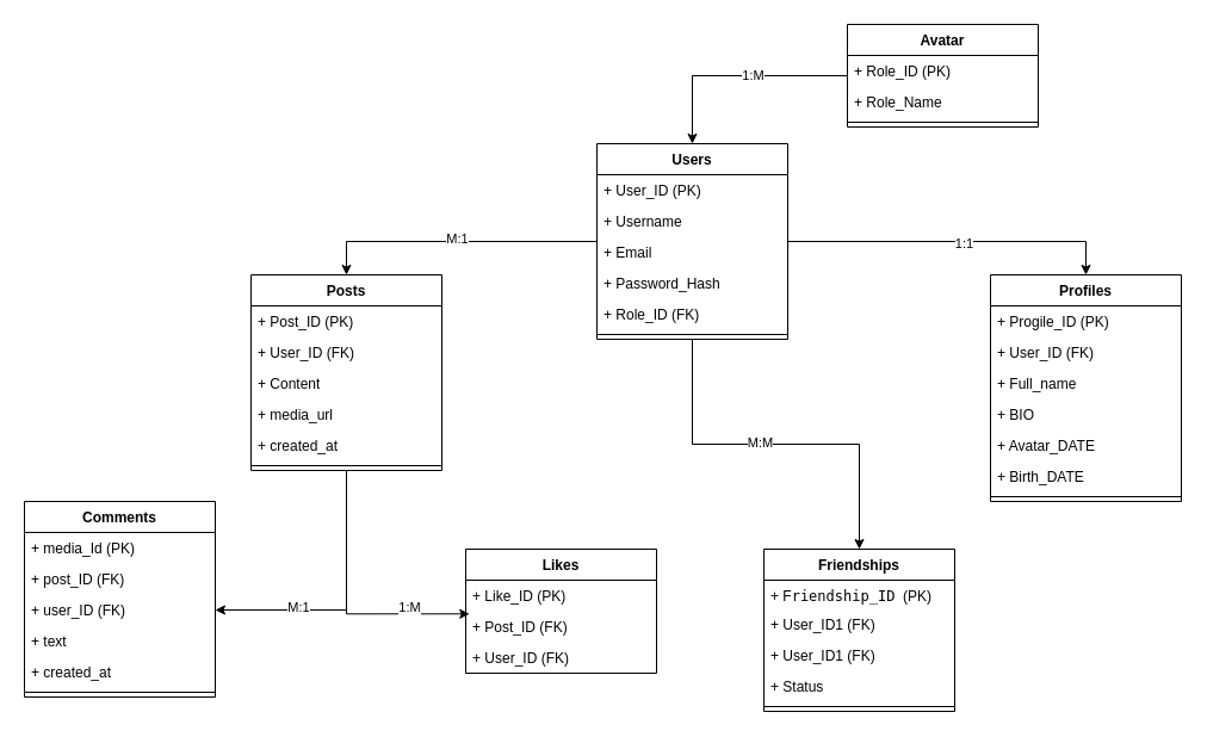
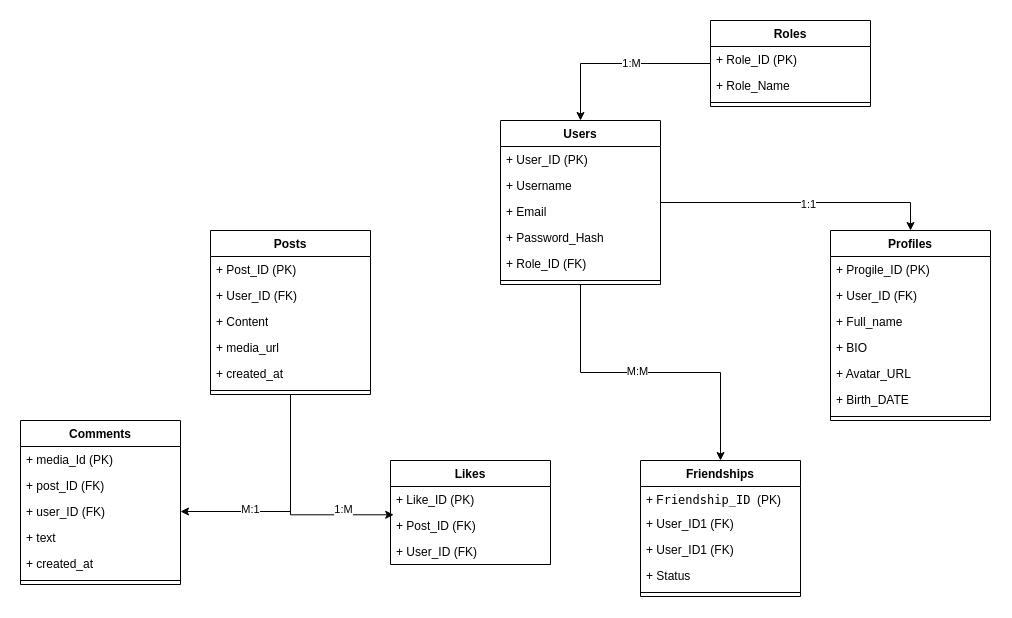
  <mxCell id="0" />
  <mxCell id="1" parent="0" />
  <mxCell id="2" style="edgeStyle=orthogonalEdgeStyle;rounded=0;orthogonalLoop=1;jettySize=auto;html=1;entryX=0.5;entryY=0;entryDx=0;entryDy=0;" edge="1" parent="1" source="8" target="40"><mxGeometry relative="1" as="geometry" /></mxCell>
  <mxCell id="3" value="1:1" style="edgeLabel;html=1;align=center;verticalAlign=middle;resizable=0;points=[];" vertex="1" connectable="0" parent="2"><mxGeometry x="0.064" y="-1" relative="1" as="geometry"><mxPoint x="-1" as="offset" /></mxGeometry></mxCell>
- <mxCell id="4" style="edgeStyle=orthogonalEdgeStyle;rounded=0;orthogonalLoop=1;jettySize=auto;html=1;entryX=0.5;entryY=0;entryDx=0;entryDy=0;" edge="1" parent="1" source="8" target="23"><mxGeometry relative="1" as="geometry" /></mxCell>
- <mxCell id="5" value="M:1" style="edgeLabel;html=1;align=center;verticalAlign=middle;resizable=0;points=[];" vertex="1" connectable="0" parent="4"><mxGeometry x="-0.006" y="-3" relative="1" as="geometry"><mxPoint as="offset" /></mxGeometry></mxCell>
  <mxCell id="6" style="edgeStyle=orthogonalEdgeStyle;rounded=0;orthogonalLoop=1;jettySize=auto;html=1;entryX=0.5;entryY=0;entryDx=0;entryDy=0;" edge="1" parent="1" source="8" target="34"><mxGeometry relative="1" as="geometry" /></mxCell>
  <mxCell id="7" value="M:M" style="edgeLabel;html=1;align=center;verticalAlign=middle;resizable=0;points=[];" vertex="1" connectable="0" parent="6"><mxGeometry x="-0.089" y="2" relative="1" as="geometry"><mxPoint as="offset" /></mxGeometry></mxCell>
  <mxCell id="8" value="Users" style="swimlane;fontStyle=1;align=center;verticalAlign=top;childLayout=stackLayout;horizontal=1;startSize=26;horizontalStack=0;resizeParent=1;resizeParentMax=0;resizeLast=0;collapsible=1;marginBottom=0;whiteSpace=wrap;html=1;" vertex="1" parent="1"><mxGeometry x="500" y="120" width="160" height="164" as="geometry" /></mxCell>
  <mxCell id="9" value="+&amp;nbsp;User_ID (PK)" style="text;strokeColor=none;fillColor=none;align=left;verticalAlign=top;spacingLeft=4;spacingRight=4;overflow=hidden;rotatable=0;points=[[0,0.5],[1,0.5]];portConstraint=eastwest;whiteSpace=wrap;html=1;" vertex="1" parent="8"><mxGeometry y="26" width="160" height="26" as="geometry" /></mxCell>
  <mxCell id="10" value="+ Username" style="text;strokeColor=none;fillColor=none;align=left;verticalAlign=top;spacingLeft=4;spacingRight=4;overflow=hidden;rotatable=0;points=[[0,0.5],[1,0.5]];portConstraint=eastwest;whiteSpace=wrap;html=1;" vertex="1" parent="8"><mxGeometry y="52" width="160" height="26" as="geometry" /></mxCell>
  <mxCell id="11" value="+&amp;nbsp;Email&lt;div&gt;&lt;br&gt;&lt;/div&gt;" style="text;strokeColor=none;fillColor=none;align=left;verticalAlign=top;spacingLeft=4;spacingRight=4;overflow=hidden;rotatable=0;points=[[0,0.5],[1,0.5]];portConstraint=eastwest;whiteSpace=wrap;html=1;" vertex="1" parent="8"><mxGeometry y="78" width="160" height="26" as="geometry" /></mxCell>
  <mxCell id="12" value="+&amp;nbsp;Password_Hash" style="text;strokeColor=none;fillColor=none;align=left;verticalAlign=top;spacingLeft=4;spacingRight=4;overflow=hidden;rotatable=0;points=[[0,0.5],[1,0.5]];portConstraint=eastwest;whiteSpace=wrap;html=1;" vertex="1" parent="8"><mxGeometry y="104" width="160" height="26" as="geometry" /></mxCell>
  <mxCell id="13" value="+&amp;nbsp;Role_ID (FK)" style="text;strokeColor=none;fillColor=none;align=left;verticalAlign=top;spacingLeft=4;spacingRight=4;overflow=hidden;rotatable=0;points=[[0,0.5],[1,0.5]];portConstraint=eastwest;whiteSpace=wrap;html=1;" vertex="1" parent="8"><mxGeometry y="130" width="160" height="26" as="geometry" /></mxCell>
  <mxCell id="14" value="" style="line;strokeWidth=1;fillColor=none;align=left;verticalAlign=middle;spacingTop=-1;spacingLeft=3;spacingRight=3;rotatable=0;labelPosition=right;points=[];portConstraint=eastwest;strokeColor=inherit;" vertex="1" parent="8"><mxGeometry y="156" width="160" height="8" as="geometry" /></mxCell>
  <mxCell id="15" style="edgeStyle=orthogonalEdgeStyle;rounded=0;orthogonalLoop=1;jettySize=auto;html=1;entryX=0.5;entryY=0;entryDx=0;entryDy=0;" edge="1" parent="1" source="17" target="8"><mxGeometry relative="1" as="geometry" /></mxCell>
  <mxCell id="16" value="1:M" style="edgeLabel;html=1;align=center;verticalAlign=middle;resizable=0;points=[];" vertex="1" connectable="0" parent="15"><mxGeometry x="-0.147" y="-1" relative="1" as="geometry"><mxPoint as="offset" /></mxGeometry></mxCell>
- <mxCell id="17" value="Avatar" style="swimlane;fontStyle=1;align=center;verticalAlign=top;childLayout=stackLayout;horizontal=1;startSize=26;horizontalStack=0;resizeParent=1;resizeParentMax=0;resizeLast=0;collapsible=1;marginBottom=0;whiteSpace=wrap;html=1;" vertex="1" parent="1"><mxGeometry x="710" y="20" width="160" height="86" as="geometry" /></mxCell>
+ <mxCell id="17" value="Roles" style="swimlane;fontStyle=1;align=center;verticalAlign=top;childLayout=stackLayout;horizontal=1;startSize=26;horizontalStack=0;resizeParent=1;resizeParentMax=0;resizeLast=0;collapsible=1;marginBottom=0;whiteSpace=wrap;html=1;" vertex="1" parent="1"><mxGeometry x="710" y="20" width="160" height="86" as="geometry" /></mxCell>
  <mxCell id="18" value="+&amp;nbsp;Role_ID (PK)" style="text;strokeColor=none;fillColor=none;align=left;verticalAlign=top;spacingLeft=4;spacingRight=4;overflow=hidden;rotatable=0;points=[[0,0.5],[1,0.5]];portConstraint=eastwest;whiteSpace=wrap;html=1;" vertex="1" parent="17"><mxGeometry y="26" width="160" height="26" as="geometry" /></mxCell>
  <mxCell id="19" value="+&amp;nbsp;Role_Name" style="text;strokeColor=none;fillColor=none;align=left;verticalAlign=top;spacingLeft=4;spacingRight=4;overflow=hidden;rotatable=0;points=[[0,0.5],[1,0.5]];portConstraint=eastwest;whiteSpace=wrap;html=1;" vertex="1" parent="17"><mxGeometry y="52" width="160" height="26" as="geometry" /></mxCell>
  <mxCell id="20" value="" style="line;strokeWidth=1;fillColor=none;align=left;verticalAlign=middle;spacingTop=-1;spacingLeft=3;spacingRight=3;rotatable=0;labelPosition=right;points=[];portConstraint=eastwest;strokeColor=inherit;" vertex="1" parent="17"><mxGeometry y="78" width="160" height="8" as="geometry" /></mxCell>
  <mxCell id="21" style="edgeStyle=orthogonalEdgeStyle;rounded=0;orthogonalLoop=1;jettySize=auto;html=1;entryX=1;entryY=0.5;entryDx=0;entryDy=0;" edge="1" parent="1" source="23" target="51"><mxGeometry relative="1" as="geometry" /></mxCell>
  <mxCell id="22" value="M:1" style="edgeLabel;html=1;align=center;verticalAlign=middle;resizable=0;points=[];" vertex="1" connectable="0" parent="21"><mxGeometry x="0.393" y="-3" relative="1" as="geometry"><mxPoint as="offset" /></mxGeometry></mxCell>
  <mxCell id="23" value="&lt;strong data-end=&quot;1202&quot; data-start=&quot;1193&quot;&gt;Posts&lt;/strong&gt;" style="swimlane;fontStyle=1;align=center;verticalAlign=top;childLayout=stackLayout;horizontal=1;startSize=26;horizontalStack=0;resizeParent=1;resizeParentMax=0;resizeLast=0;collapsible=1;marginBottom=0;whiteSpace=wrap;html=1;" vertex="1" parent="1"><mxGeometry x="210" y="230" width="160" height="164" as="geometry" /></mxCell>
  <mxCell id="24" value="+&amp;nbsp;Post_ID (PK)" style="text;strokeColor=none;fillColor=none;align=left;verticalAlign=top;spacingLeft=4;spacingRight=4;overflow=hidden;rotatable=0;points=[[0,0.5],[1,0.5]];portConstraint=eastwest;whiteSpace=wrap;html=1;" vertex="1" parent="23"><mxGeometry y="26" width="160" height="26" as="geometry" /></mxCell>
  <mxCell id="25" value="+&amp;nbsp;User_ID (FK)" style="text;strokeColor=none;fillColor=none;align=left;verticalAlign=top;spacingLeft=4;spacingRight=4;overflow=hidden;rotatable=0;points=[[0,0.5],[1,0.5]];portConstraint=eastwest;whiteSpace=wrap;html=1;" vertex="1" parent="23"><mxGeometry y="52" width="160" height="26" as="geometry" /></mxCell>
  <mxCell id="26" value="+&amp;nbsp;Content" style="text;strokeColor=none;fillColor=none;align=left;verticalAlign=top;spacingLeft=4;spacingRight=4;overflow=hidden;rotatable=0;points=[[0,0.5],[1,0.5]];portConstraint=eastwest;whiteSpace=wrap;html=1;" vertex="1" parent="23"><mxGeometry y="78" width="160" height="26" as="geometry" /></mxCell>
  <mxCell id="27" value="+ media_url" style="text;strokeColor=none;fillColor=none;align=left;verticalAlign=top;spacingLeft=4;spacingRight=4;overflow=hidden;rotatable=0;points=[[0,0.5],[1,0.5]];portConstraint=eastwest;whiteSpace=wrap;html=1;" vertex="1" parent="23"><mxGeometry y="104" width="160" height="26" as="geometry" /></mxCell>
  <mxCell id="28" value="+ created_at" style="text;strokeColor=none;fillColor=none;align=left;verticalAlign=top;spacingLeft=4;spacingRight=4;overflow=hidden;rotatable=0;points=[[0,0.5],[1,0.5]];portConstraint=eastwest;whiteSpace=wrap;html=1;" vertex="1" parent="23"><mxGeometry y="130" width="160" height="26" as="geometry" /></mxCell>
  <mxCell id="29" value="" style="line;strokeWidth=1;fillColor=none;align=left;verticalAlign=middle;spacingTop=-1;spacingLeft=3;spacingRight=3;rotatable=0;labelPosition=right;points=[];portConstraint=eastwest;strokeColor=inherit;" vertex="1" parent="23"><mxGeometry y="156" width="160" height="8" as="geometry" /></mxCell>
  <mxCell id="30" value="Likes" style="swimlane;fontStyle=1;align=center;verticalAlign=top;childLayout=stackLayout;horizontal=1;startSize=26;horizontalStack=0;resizeParent=1;resizeParentMax=0;resizeLast=0;collapsible=1;marginBottom=0;whiteSpace=wrap;html=1;" vertex="1" parent="1"><mxGeometry x="390" y="460" width="160" height="104" as="geometry" /></mxCell>
  <mxCell id="31" value="+&amp;nbsp;Like_ID (PK)" style="text;strokeColor=none;fillColor=none;align=left;verticalAlign=top;spacingLeft=4;spacingRight=4;overflow=hidden;rotatable=0;points=[[0,0.5],[1,0.5]];portConstraint=eastwest;whiteSpace=wrap;html=1;" vertex="1" parent="30"><mxGeometry y="26" width="160" height="26" as="geometry" /></mxCell>
  <mxCell id="32" value="+&amp;nbsp;Post_ID (FK)" style="text;strokeColor=none;fillColor=none;align=left;verticalAlign=top;spacingLeft=4;spacingRight=4;overflow=hidden;rotatable=0;points=[[0,0.5],[1,0.5]];portConstraint=eastwest;whiteSpace=wrap;html=1;" vertex="1" parent="30"><mxGeometry y="52" width="160" height="26" as="geometry" /></mxCell>
  <mxCell id="33" value="+&amp;nbsp;User_ID (FK)" style="text;strokeColor=none;fillColor=none;align=left;verticalAlign=top;spacingLeft=4;spacingRight=4;overflow=hidden;rotatable=0;points=[[0,0.5],[1,0.5]];portConstraint=eastwest;whiteSpace=wrap;html=1;" vertex="1" parent="30"><mxGeometry y="78" width="160" height="26" as="geometry" /></mxCell>
  <mxCell id="34" value="&lt;strong data-end=&quot;934&quot; data-start=&quot;919&quot;&gt;Friendships&lt;/strong&gt;" style="swimlane;fontStyle=1;align=center;verticalAlign=top;childLayout=stackLayout;horizontal=1;startSize=26;horizontalStack=0;resizeParent=1;resizeParentMax=0;resizeLast=0;collapsible=1;marginBottom=0;whiteSpace=wrap;html=1;" vertex="1" parent="1"><mxGeometry x="640" y="460" width="160" height="136" as="geometry" /></mxCell>
  <mxCell id="35" value="+ F&lt;code data-end=&quot;966&quot; data-start=&quot;951&quot;&gt;riendship_ID&lt;/code&gt;&amp;nbsp;&amp;nbsp;(PK)" style="text;strokeColor=none;fillColor=none;align=left;verticalAlign=top;spacingLeft=4;spacingRight=4;overflow=hidden;rotatable=0;points=[[0,0.5],[1,0.5]];portConstraint=eastwest;whiteSpace=wrap;html=1;" vertex="1" parent="34"><mxGeometry y="26" width="160" height="24" as="geometry" /></mxCell>
  <mxCell id="36" value="+&amp;nbsp;User_ID1 (FK)" style="text;strokeColor=none;fillColor=none;align=left;verticalAlign=top;spacingLeft=4;spacingRight=4;overflow=hidden;rotatable=0;points=[[0,0.5],[1,0.5]];portConstraint=eastwest;whiteSpace=wrap;html=1;" vertex="1" parent="34"><mxGeometry y="50" width="160" height="26" as="geometry" /></mxCell>
  <mxCell id="37" value="+&amp;nbsp;User_ID1 (FK)" style="text;strokeColor=none;fillColor=none;align=left;verticalAlign=top;spacingLeft=4;spacingRight=4;overflow=hidden;rotatable=0;points=[[0,0.5],[1,0.5]];portConstraint=eastwest;whiteSpace=wrap;html=1;" vertex="1" parent="34"><mxGeometry y="76" width="160" height="26" as="geometry" /></mxCell>
  <mxCell id="38" value="+ Status" style="text;strokeColor=none;fillColor=none;align=left;verticalAlign=top;spacingLeft=4;spacingRight=4;overflow=hidden;rotatable=0;points=[[0,0.5],[1,0.5]];portConstraint=eastwest;whiteSpace=wrap;html=1;" vertex="1" parent="34"><mxGeometry y="102" width="160" height="26" as="geometry" /></mxCell>
  <mxCell id="39" value="" style="line;strokeWidth=1;fillColor=none;align=left;verticalAlign=middle;spacingTop=-1;spacingLeft=3;spacingRight=3;rotatable=0;labelPosition=right;points=[];portConstraint=eastwest;strokeColor=inherit;" vertex="1" parent="34"><mxGeometry y="128" width="160" height="8" as="geometry" /></mxCell>
  <mxCell id="40" value="&lt;strong data-end=&quot;599&quot; data-start=&quot;587&quot;&gt;Profiles&lt;/strong&gt;" style="swimlane;fontStyle=1;align=center;verticalAlign=top;childLayout=stackLayout;horizontal=1;startSize=26;horizontalStack=0;resizeParent=1;resizeParentMax=0;resizeLast=0;collapsible=1;marginBottom=0;whiteSpace=wrap;html=1;" vertex="1" parent="1"><mxGeometry x="830" y="230" width="160" height="190" as="geometry" /></mxCell>
  <mxCell id="41" value="+&amp;nbsp;Progile_ID (PK)" style="text;strokeColor=none;fillColor=none;align=left;verticalAlign=top;spacingLeft=4;spacingRight=4;overflow=hidden;rotatable=0;points=[[0,0.5],[1,0.5]];portConstraint=eastwest;whiteSpace=wrap;html=1;" vertex="1" parent="40"><mxGeometry y="26" width="160" height="26" as="geometry" /></mxCell>
  <mxCell id="42" value="+&amp;nbsp;User_ID (FK)" style="text;strokeColor=none;fillColor=none;align=left;verticalAlign=top;spacingLeft=4;spacingRight=4;overflow=hidden;rotatable=0;points=[[0,0.5],[1,0.5]];portConstraint=eastwest;whiteSpace=wrap;html=1;" vertex="1" parent="40"><mxGeometry y="52" width="160" height="26" as="geometry" /></mxCell>
  <mxCell id="43" value="+ Full_name" style="text;strokeColor=none;fillColor=none;align=left;verticalAlign=top;spacingLeft=4;spacingRight=4;overflow=hidden;rotatable=0;points=[[0,0.5],[1,0.5]];portConstraint=eastwest;whiteSpace=wrap;html=1;" vertex="1" parent="40"><mxGeometry y="78" width="160" height="26" as="geometry" /></mxCell>
  <mxCell id="44" value="+ BIO" style="text;strokeColor=none;fillColor=none;align=left;verticalAlign=top;spacingLeft=4;spacingRight=4;overflow=hidden;rotatable=0;points=[[0,0.5],[1,0.5]];portConstraint=eastwest;whiteSpace=wrap;html=1;" vertex="1" parent="40"><mxGeometry y="104" width="160" height="26" as="geometry" /></mxCell>
- <mxCell id="45" value="+ Avatar_DATE" style="text;strokeColor=none;fillColor=none;align=left;verticalAlign=top;spacingLeft=4;spacingRight=4;overflow=hidden;rotatable=0;points=[[0,0.5],[1,0.5]];portConstraint=eastwest;whiteSpace=wrap;html=1;" vertex="1" parent="40"><mxGeometry y="130" width="160" height="26" as="geometry" /></mxCell>
+ <mxCell id="45" value="+ Avatar_URL" style="text;strokeColor=none;fillColor=none;align=left;verticalAlign=top;spacingLeft=4;spacingRight=4;overflow=hidden;rotatable=0;points=[[0,0.5],[1,0.5]];portConstraint=eastwest;whiteSpace=wrap;html=1;" vertex="1" parent="40"><mxGeometry y="130" width="160" height="26" as="geometry" /></mxCell>
  <mxCell id="46" value="+ Birth_DATE" style="text;strokeColor=none;fillColor=none;align=left;verticalAlign=top;spacingLeft=4;spacingRight=4;overflow=hidden;rotatable=0;points=[[0,0.5],[1,0.5]];portConstraint=eastwest;whiteSpace=wrap;html=1;" vertex="1" parent="40"><mxGeometry y="156" width="160" height="26" as="geometry" /></mxCell>
  <mxCell id="47" value="" style="line;strokeWidth=1;fillColor=none;align=left;verticalAlign=middle;spacingTop=-1;spacingLeft=3;spacingRight=3;rotatable=0;labelPosition=right;points=[];portConstraint=eastwest;strokeColor=inherit;" vertex="1" parent="40"><mxGeometry y="182" width="160" height="8" as="geometry" /></mxCell>
  <mxCell id="48" value="&lt;strong data-end=&quot;1516&quot; data-start=&quot;1504&quot;&gt;Comments&lt;/strong&gt;" style="swimlane;fontStyle=1;align=center;verticalAlign=top;childLayout=stackLayout;horizontal=1;startSize=26;horizontalStack=0;resizeParent=1;resizeParentMax=0;resizeLast=0;collapsible=1;marginBottom=0;whiteSpace=wrap;html=1;" vertex="1" parent="1"><mxGeometry x="20" y="420" width="160" height="164" as="geometry" /></mxCell>
  <mxCell id="49" value="+ media_Id (PK)" style="text;strokeColor=none;fillColor=none;align=left;verticalAlign=top;spacingLeft=4;spacingRight=4;overflow=hidden;rotatable=0;points=[[0,0.5],[1,0.5]];portConstraint=eastwest;whiteSpace=wrap;html=1;" vertex="1" parent="48"><mxGeometry y="26" width="160" height="26" as="geometry" /></mxCell>
  <mxCell id="50" value="+ post_ID (FK)" style="text;strokeColor=none;fillColor=none;align=left;verticalAlign=top;spacingLeft=4;spacingRight=4;overflow=hidden;rotatable=0;points=[[0,0.5],[1,0.5]];portConstraint=eastwest;whiteSpace=wrap;html=1;" vertex="1" parent="48"><mxGeometry y="52" width="160" height="26" as="geometry" /></mxCell>
  <mxCell id="51" value="+ user_ID (FK)" style="text;strokeColor=none;fillColor=none;align=left;verticalAlign=top;spacingLeft=4;spacingRight=4;overflow=hidden;rotatable=0;points=[[0,0.5],[1,0.5]];portConstraint=eastwest;whiteSpace=wrap;html=1;" vertex="1" parent="48"><mxGeometry y="78" width="160" height="26" as="geometry" /></mxCell>
  <mxCell id="52" value="+&amp;nbsp;text" style="text;strokeColor=none;fillColor=none;align=left;verticalAlign=top;spacingLeft=4;spacingRight=4;overflow=hidden;rotatable=0;points=[[0,0.5],[1,0.5]];portConstraint=eastwest;whiteSpace=wrap;html=1;" vertex="1" parent="48"><mxGeometry y="104" width="160" height="26" as="geometry" /></mxCell>
  <mxCell id="53" value="+&amp;nbsp;created_at" style="text;strokeColor=none;fillColor=none;align=left;verticalAlign=top;spacingLeft=4;spacingRight=4;overflow=hidden;rotatable=0;points=[[0,0.5],[1,0.5]];portConstraint=eastwest;whiteSpace=wrap;html=1;" vertex="1" parent="48"><mxGeometry y="130" width="160" height="26" as="geometry" /></mxCell>
  <mxCell id="54" value="" style="line;strokeWidth=1;fillColor=none;align=left;verticalAlign=middle;spacingTop=-1;spacingLeft=3;spacingRight=3;rotatable=0;labelPosition=right;points=[];portConstraint=eastwest;strokeColor=inherit;" vertex="1" parent="48"><mxGeometry y="156" width="160" height="8" as="geometry" /></mxCell>
  <mxCell id="55" style="edgeStyle=orthogonalEdgeStyle;rounded=0;orthogonalLoop=1;jettySize=auto;html=1;entryX=0.02;entryY=0.088;entryDx=0;entryDy=0;entryPerimeter=0;" edge="1" parent="1" source="23" target="32"><mxGeometry relative="1" as="geometry" /></mxCell>
  <mxCell id="56" value="1:M&lt;div&gt;&lt;br&gt;&lt;/div&gt;" style="edgeLabel;html=1;align=center;verticalAlign=middle;resizable=0;points=[];" vertex="1" connectable="0" parent="55"><mxGeometry x="0.539" y="-1" relative="1" as="geometry"><mxPoint x="1" as="offset" /></mxGeometry></mxCell>
